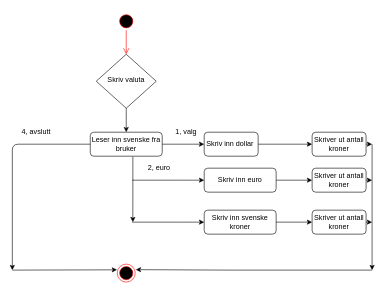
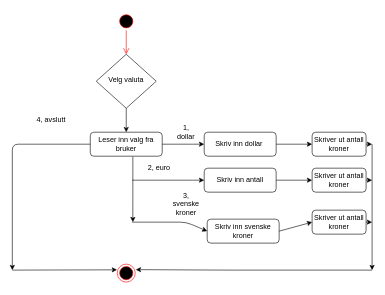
  <mxCell id="0" />
  <mxCell id="1" parent="0" />
- <mxCell id="2" value="&lt;font style=&quot;font-size: 12px&quot;&gt;Skriv valuta&lt;/font&gt;" style="rhombus;whiteSpace=wrap;html=1;shadow=0;fontFamily=Helvetica;fontSize=12;align=center;strokeWidth=1;spacing=6;spacingTop=-4;" parent="1" vertex="1"><mxGeometry x="160" y="90" width="100" height="90" as="geometry" /></mxCell>
- <mxCell id="3" value="Skriv inn dollar&amp;nbsp;" style="rounded=1;whiteSpace=wrap;html=1;fontSize=12;glass=0;strokeWidth=1;shadow=0;" parent="1" vertex="1"><mxGeometry x="340" y="220" width="90" height="40" as="geometry" /></mxCell>
+ <mxCell id="2" value="&lt;font style=&quot;font-size: 12px&quot;&gt;Velg valuta&lt;/font&gt;" style="rhombus;whiteSpace=wrap;html=1;shadow=0;fontFamily=Helvetica;fontSize=12;align=center;strokeWidth=1;spacing=6;spacingTop=-4;" parent="1" vertex="1"><mxGeometry x="160" y="90" width="100" height="90" as="geometry" /></mxCell>
+ <mxCell id="3" value="Skriv inn dollar&amp;nbsp;" style="rounded=1;whiteSpace=wrap;html=1;fontSize=12;glass=0;strokeWidth=1;shadow=0;" parent="1" vertex="1"><mxGeometry x="340" y="220" width="120" height="40" as="geometry" /></mxCell>
  <mxCell id="4" value="Skriver ut antall kroner" style="rounded=1;whiteSpace=wrap;html=1;" parent="1" vertex="1"><mxGeometry x="520" y="220" width="90" height="40" as="geometry" /></mxCell>
  <mxCell id="5" value="" style="endArrow=classic;html=1;entryX=0;entryY=0.5;entryDx=0;entryDy=0;exitX=1;exitY=0.5;exitDx=0;exitDy=0;" parent="1" source="3" target="4" edge="1"><mxGeometry width="50" height="50" relative="1" as="geometry"><mxPoint x="430" y="140" as="sourcePoint" /><mxPoint x="480" y="90" as="targetPoint" /><Array as="points" /></mxGeometry></mxCell>
- <mxCell id="6" value="&lt;span&gt;Leser inn svenske fra bruker&lt;/span&gt;" style="rounded=1;whiteSpace=wrap;html=1;" parent="1" vertex="1"><mxGeometry x="150" y="220" width="120" height="40" as="geometry" /></mxCell>
+ <mxCell id="6" value="&lt;span&gt;Leser inn valg fra bruker&lt;/span&gt;" style="rounded=1;whiteSpace=wrap;html=1;" parent="1" vertex="1"><mxGeometry x="150" y="220" width="120" height="40" as="geometry" /></mxCell>
  <mxCell id="7" value="" style="endArrow=classic;html=1;" parent="1" target="6" edge="1"><mxGeometry width="50" height="50" relative="1" as="geometry"><mxPoint x="210" y="180" as="sourcePoint" /><mxPoint x="280" y="240" as="targetPoint" /></mxGeometry></mxCell>
  <mxCell id="8" value="" style="endArrow=classic;html=1;exitX=0;exitY=0.5;exitDx=0;exitDy=0;" parent="1" source="6" edge="1"><mxGeometry width="50" height="50" relative="1" as="geometry"><mxPoint x="230" y="290" as="sourcePoint" /><mxPoint x="20" y="450" as="targetPoint" /><Array as="points"><mxPoint x="20" y="240" /></Array></mxGeometry></mxCell>
  <mxCell id="9" value="" style="endArrow=classic;html=1;entryX=-0.013;entryY=0.317;entryDx=0;entryDy=0;entryPerimeter=0;" parent="1" target="31" edge="1"><mxGeometry width="50" height="50" relative="1" as="geometry"><mxPoint x="20" y="450" as="sourcePoint" /><mxPoint x="190" y="450" as="targetPoint" /></mxGeometry></mxCell>
- <mxCell id="10" value="4, avslutt" style="text;html=1;strokeColor=none;fillColor=none;align=center;verticalAlign=middle;whiteSpace=wrap;rounded=0;" parent="1" vertex="1"><mxGeometry x="30" y="210" width="60" height="20" as="geometry" /></mxCell>
+ <mxCell id="10" value="4, avslutt" style="text;html=1;strokeColor=none;fillColor=none;align=center;verticalAlign=middle;whiteSpace=wrap;rounded=0;" parent="1" vertex="1"><mxGeometry x="55" y="190" width="60" height="20" as="geometry" /></mxCell>
  <mxCell id="11" value="" style="endArrow=classic;html=1;entryX=0;entryY=0.5;entryDx=0;entryDy=0;" parent="1" target="3" edge="1"><mxGeometry width="50" height="50" relative="1" as="geometry"><mxPoint x="270" y="240" as="sourcePoint" /><mxPoint x="280" y="230" as="targetPoint" /><Array as="points"><mxPoint x="310" y="240" /></Array></mxGeometry></mxCell>
  <mxCell id="12" value="" style="endArrow=classic;html=1;" parent="1" edge="1"><mxGeometry width="50" height="50" relative="1" as="geometry"><mxPoint x="620" y="240" as="sourcePoint" /><mxPoint x="620" y="450" as="targetPoint" /></mxGeometry></mxCell>
  <mxCell id="13" value="" style="endArrow=classic;html=1;entryX=1.033;entryY=0.307;entryDx=0;entryDy=0;entryPerimeter=0;" parent="1" target="31" edge="1"><mxGeometry width="50" height="50" relative="1" as="geometry"><mxPoint x="620" y="450" as="sourcePoint" /><mxPoint x="229" y="449" as="targetPoint" /><Array as="points"><mxPoint x="380" y="450" /></Array></mxGeometry></mxCell>
- <mxCell id="14" value="Skriv inn euro" style="rounded=1;whiteSpace=wrap;html=1;fontSize=12;glass=0;strokeWidth=1;shadow=0;" parent="1" vertex="1"><mxGeometry x="340" y="280" width="120" height="40" as="geometry" /></mxCell>
+ <mxCell id="14" value="Skriv inn antall" style="rounded=1;whiteSpace=wrap;html=1;fontSize=12;glass=0;strokeWidth=1;shadow=0;" parent="1" vertex="1"><mxGeometry x="340" y="280" width="120" height="40" as="geometry" /></mxCell>
  <mxCell id="15" value="" style="endArrow=classic;html=1;entryX=0;entryY=0.5;entryDx=0;entryDy=0;exitX=1;exitY=0.5;exitDx=0;exitDy=0;" parent="1" source="14" edge="1"><mxGeometry width="50" height="50" relative="1" as="geometry"><mxPoint x="430" y="200" as="sourcePoint" /><mxPoint x="520" y="300" as="targetPoint" /><Array as="points" /></mxGeometry></mxCell>
  <mxCell id="16" value="" style="endArrow=classic;html=1;entryX=0;entryY=0.5;entryDx=0;entryDy=0;" parent="1" target="14" edge="1"><mxGeometry width="50" height="50" relative="1" as="geometry"><mxPoint x="220" y="300" as="sourcePoint" /><mxPoint x="280" y="290" as="targetPoint" /><Array as="points"><mxPoint x="310" y="300" /></Array></mxGeometry></mxCell>
- <mxCell id="17" value="Skriv inn svenske kroner" style="rounded=1;whiteSpace=wrap;html=1;fontSize=12;glass=0;strokeWidth=1;shadow=0;" parent="1" vertex="1"><mxGeometry x="340" y="350" width="120" height="40" as="geometry" /></mxCell>
+ <mxCell id="17" value="Skriv inn svenske kroner" style="rounded=1;whiteSpace=wrap;html=1;fontSize=12;glass=0;strokeWidth=1;shadow=0;" parent="1" vertex="1"><mxGeometry x="345" y="365" width="120" height="40" as="geometry" /></mxCell>
  <mxCell id="18" value="" style="endArrow=classic;html=1;entryX=0;entryY=0.5;entryDx=0;entryDy=0;exitX=1;exitY=0.5;exitDx=0;exitDy=0;" parent="1" source="17" edge="1"><mxGeometry width="50" height="50" relative="1" as="geometry"><mxPoint x="430" y="270" as="sourcePoint" /><mxPoint x="520" y="370" as="targetPoint" /><Array as="points" /></mxGeometry></mxCell>
  <mxCell id="19" value="" style="endArrow=classic;html=1;entryX=0;entryY=0.5;entryDx=0;entryDy=0;" parent="1" target="17" edge="1"><mxGeometry width="50" height="50" relative="1" as="geometry"><mxPoint x="220" y="370" as="sourcePoint" /><mxPoint x="280" y="360" as="targetPoint" /><Array as="points"><mxPoint x="310" y="370" /></Array></mxGeometry></mxCell>
  <mxCell id="20" value="" style="endArrow=classic;html=1;exitX=0.592;exitY=1.022;exitDx=0;exitDy=0;exitPerimeter=0;" parent="1" source="6" edge="1"><mxGeometry width="50" height="50" relative="1" as="geometry"><mxPoint x="220" y="290" as="sourcePoint" /><mxPoint x="221" y="370" as="targetPoint" /></mxGeometry></mxCell>
  <mxCell id="21" value="Skriver ut antall kroner" style="rounded=1;whiteSpace=wrap;html=1;" parent="1" vertex="1"><mxGeometry x="520" y="280" width="90" height="40" as="geometry" /></mxCell>
  <mxCell id="22" value="" style="endArrow=classic;html=1;exitX=1;exitY=0.5;exitDx=0;exitDy=0;" parent="1" source="4" edge="1"><mxGeometry width="50" height="50" relative="1" as="geometry"><mxPoint x="230" y="290" as="sourcePoint" /><mxPoint x="620" y="240" as="targetPoint" /></mxGeometry></mxCell>
  <mxCell id="23" value="Skriver ut antall kroner" style="rounded=1;whiteSpace=wrap;html=1;" parent="1" vertex="1"><mxGeometry x="520" y="350" width="90" height="40" as="geometry" /></mxCell>
  <mxCell id="24" value="" style="endArrow=classic;html=1;exitX=1;exitY=0.5;exitDx=0;exitDy=0;" parent="1" source="21" edge="1"><mxGeometry width="50" height="50" relative="1" as="geometry"><mxPoint x="230" y="290" as="sourcePoint" /><mxPoint x="620" y="300" as="targetPoint" /></mxGeometry></mxCell>
  <mxCell id="25" value="" style="endArrow=classic;html=1;exitX=1;exitY=0.5;exitDx=0;exitDy=0;" parent="1" source="23" edge="1"><mxGeometry width="50" height="50" relative="1" as="geometry"><mxPoint x="230" y="290" as="sourcePoint" /><mxPoint x="620" y="370" as="targetPoint" /></mxGeometry></mxCell>
- <mxCell id="26" value="1, valg" style="text;html=1;strokeColor=none;fillColor=none;align=center;verticalAlign=middle;whiteSpace=wrap;rounded=0;" parent="1" vertex="1"><mxGeometry x="290" y="210" width="40" height="20" as="geometry" /></mxCell>
+ <mxCell id="26" value="1, dollar" style="text;html=1;strokeColor=none;fillColor=none;align=center;verticalAlign=middle;whiteSpace=wrap;rounded=0;" parent="1" vertex="1"><mxGeometry x="290" y="210" width="40" height="20" as="geometry" /></mxCell>
  <mxCell id="27" value="2, euro" style="text;html=1;strokeColor=none;fillColor=none;align=center;verticalAlign=middle;whiteSpace=wrap;rounded=0;" parent="1" vertex="1"><mxGeometry x="245" y="270" width="40" height="20" as="geometry" /></mxCell>
+ <mxCell id="28" value="3, svenske kroner" style="text;html=1;strokeColor=none;fillColor=none;align=center;verticalAlign=middle;whiteSpace=wrap;rounded=0;" parent="1" vertex="1"><mxGeometry x="290" y="330" width="40" height="20" as="geometry" /></mxCell>
  <mxCell id="29" value="" style="ellipse;html=1;shape=startState;fillColor=#000000;strokeColor=#ff0000;" parent="1" vertex="1"><mxGeometry x="195" y="20" width="30" height="30" as="geometry" /></mxCell>
  <mxCell id="30" value="" style="edgeStyle=orthogonalEdgeStyle;html=1;verticalAlign=bottom;endArrow=open;endSize=8;strokeColor=#ff0000;entryX=0.5;entryY=0;entryDx=0;entryDy=0;" parent="1" source="29" edge="1"><mxGeometry relative="1" as="geometry"><mxPoint x="210" y="90" as="targetPoint" /></mxGeometry></mxCell>
  <mxCell id="31" value="" style="ellipse;html=1;shape=endState;fillColor=#000000;strokeColor=#ff0000;" parent="1" vertex="1"><mxGeometry x="195" y="440" width="30" height="30" as="geometry" /></mxCell>
